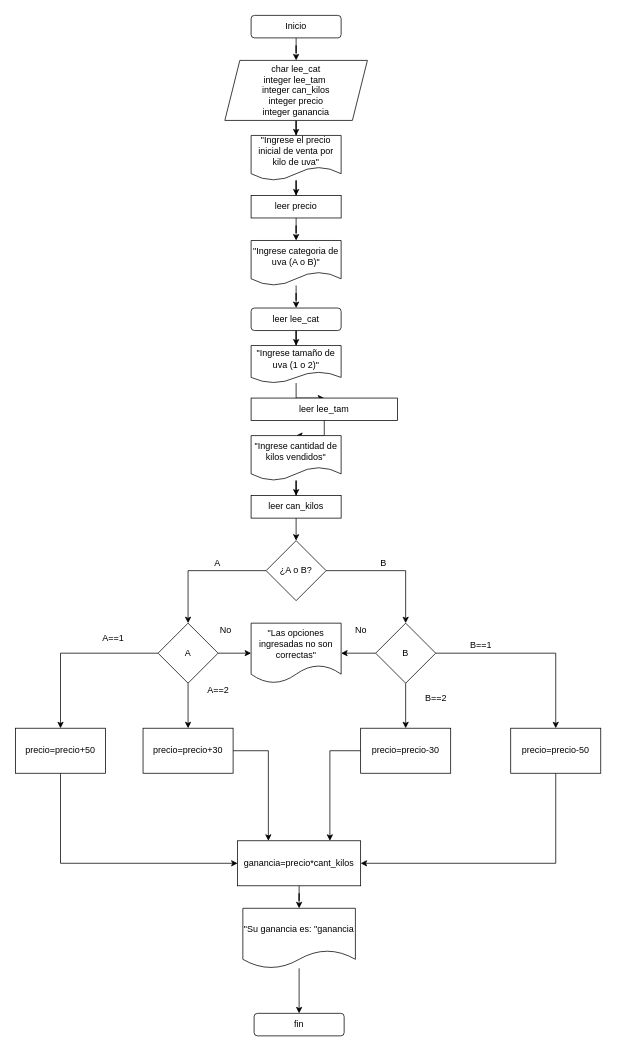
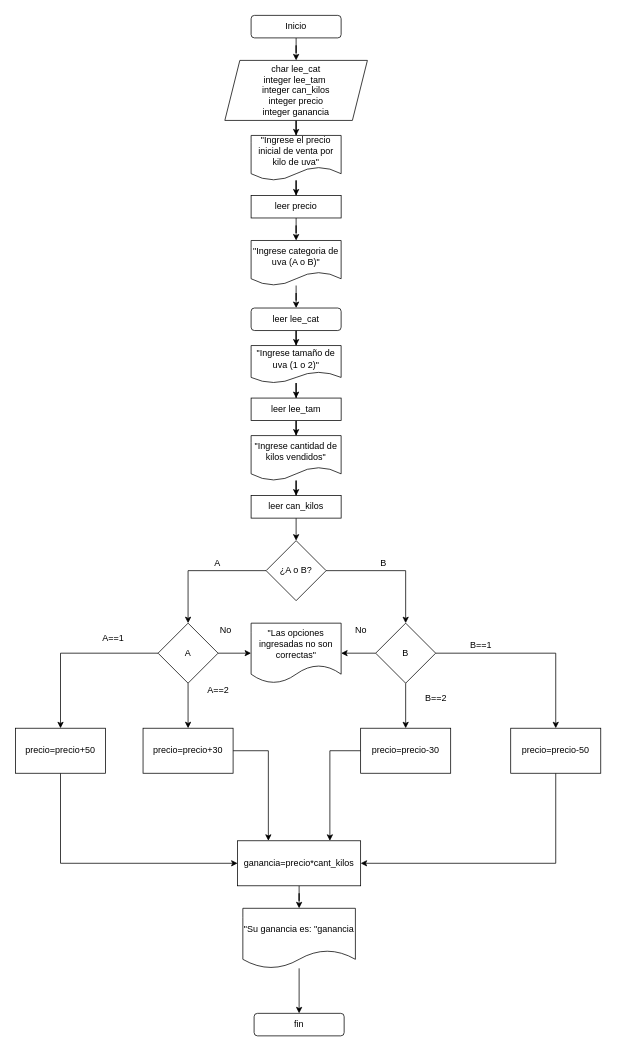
  <mxCell id="0" />
  <mxCell id="1" parent="0" />
  <mxCell id="2" style="edgeStyle=orthogonalEdgeStyle;rounded=0;orthogonalLoop=1;jettySize=auto;html=1;entryX=0.5;entryY=0;entryDx=0;entryDy=0;" edge="1" parent="1" source="3" target="5"><mxGeometry relative="1" as="geometry" /></mxCell>
  <mxCell id="3" value="Inicio" style="rounded=1;whiteSpace=wrap;html=1;" vertex="1" parent="1"><mxGeometry x="334" y="20" width="120" height="30" as="geometry" /></mxCell>
  <mxCell id="4" style="edgeStyle=orthogonalEdgeStyle;rounded=0;orthogonalLoop=1;jettySize=auto;html=1;entryX=0.5;entryY=0;entryDx=0;entryDy=0;" edge="1" parent="1" source="5" target="7"><mxGeometry relative="1" as="geometry" /></mxCell>
  <mxCell id="5" value="&lt;div&gt;&lt;span&gt;char lee_cat&lt;/span&gt;&lt;br&gt;&lt;/div&gt;&lt;div&gt;integer lee_tam&amp;nbsp;&lt;/div&gt;&lt;div&gt;integer can_kilos&lt;/div&gt;&lt;div&gt;integer precio&lt;/div&gt;&lt;div&gt;integer ganancia&lt;/div&gt;" style="shape=parallelogram;perimeter=parallelogramPerimeter;whiteSpace=wrap;html=1;fixedSize=1;" vertex="1" parent="1"><mxGeometry x="299" y="80" width="190" height="80" as="geometry" /></mxCell>
  <mxCell id="6" style="edgeStyle=orthogonalEdgeStyle;rounded=0;orthogonalLoop=1;jettySize=auto;html=1;entryX=0.5;entryY=0;entryDx=0;entryDy=0;" edge="1" parent="1" source="7" target="9"><mxGeometry relative="1" as="geometry" /></mxCell>
  <mxCell id="7" value="&quot;Ingrese el precio inicial de venta por kilo de uva&quot;" style="shape=document;whiteSpace=wrap;html=1;boundedLbl=1;" vertex="1" parent="1"><mxGeometry x="334" y="180" width="120" height="60" as="geometry" /></mxCell>
  <mxCell id="8" style="edgeStyle=orthogonalEdgeStyle;rounded=0;orthogonalLoop=1;jettySize=auto;html=1;entryX=0.5;entryY=0;entryDx=0;entryDy=0;" edge="1" parent="1" source="9" target="11"><mxGeometry relative="1" as="geometry" /></mxCell>
  <mxCell id="9" value="leer precio" style="rounded=0;whiteSpace=wrap;html=1;" vertex="1" parent="1"><mxGeometry x="334" y="260" width="120" height="30" as="geometry" /></mxCell>
  <mxCell id="10" style="edgeStyle=orthogonalEdgeStyle;rounded=0;orthogonalLoop=1;jettySize=auto;html=1;entryX=0.5;entryY=0;entryDx=0;entryDy=0;" edge="1" parent="1" source="11" target="13"><mxGeometry relative="1" as="geometry" /></mxCell>
  <mxCell id="11" value="&quot;Ingrese categoria de uva (A o B)&quot;" style="shape=document;whiteSpace=wrap;html=1;boundedLbl=1;" vertex="1" parent="1"><mxGeometry x="334" y="320" width="120" height="60" as="geometry" /></mxCell>
  <mxCell id="12" style="edgeStyle=orthogonalEdgeStyle;rounded=0;orthogonalLoop=1;jettySize=auto;html=1;" edge="1" parent="1" source="13" target="15"><mxGeometry relative="1" as="geometry" /></mxCell>
  <mxCell id="13" value="leer lee_cat" style="whiteSpace=wrap;html=1;rounded=1;" vertex="1" parent="1"><mxGeometry x="334" y="410" width="120" height="30" as="geometry" /></mxCell>
  <mxCell id="14" style="edgeStyle=orthogonalEdgeStyle;rounded=0;orthogonalLoop=1;jettySize=auto;html=1;entryX=0.5;entryY=0;entryDx=0;entryDy=0;" edge="1" parent="1" source="15" target="17"><mxGeometry relative="1" as="geometry" /></mxCell>
  <mxCell id="15" value="&quot;Ingrese tamaño de uva (1 o 2)&quot;" style="shape=document;whiteSpace=wrap;html=1;boundedLbl=1;" vertex="1" parent="1"><mxGeometry x="334" y="460" width="120" height="50" as="geometry" /></mxCell>
  <mxCell id="16" style="edgeStyle=orthogonalEdgeStyle;rounded=0;orthogonalLoop=1;jettySize=auto;html=1;entryX=0.5;entryY=0;entryDx=0;entryDy=0;" edge="1" parent="1" source="17" target="19"><mxGeometry relative="1" as="geometry" /></mxCell>
- <mxCell id="17" value="leer lee_tam" style="rounded=0;whiteSpace=wrap;html=1;" vertex="1" parent="1"><mxGeometry x="334" y="530" width="195" height="30" as="geometry" /></mxCell>
+ <mxCell id="17" value="leer lee_tam" style="rounded=0;whiteSpace=wrap;html=1;" vertex="1" parent="1"><mxGeometry x="334" y="530" width="120" height="30" as="geometry" /></mxCell>
  <mxCell id="18" style="edgeStyle=orthogonalEdgeStyle;rounded=0;orthogonalLoop=1;jettySize=auto;html=1;entryX=0.5;entryY=0;entryDx=0;entryDy=0;" edge="1" parent="1" source="19" target="21"><mxGeometry relative="1" as="geometry" /></mxCell>
  <mxCell id="19" value="&quot;Ingrese cantidad de kilos vendidos&quot;" style="shape=document;whiteSpace=wrap;html=1;boundedLbl=1;" vertex="1" parent="1"><mxGeometry x="334" y="580" width="120" height="60" as="geometry" /></mxCell>
  <mxCell id="20" style="edgeStyle=orthogonalEdgeStyle;rounded=0;orthogonalLoop=1;jettySize=auto;html=1;exitX=0.5;exitY=1;exitDx=0;exitDy=0;entryX=0.5;entryY=0;entryDx=0;entryDy=0;" edge="1" parent="1" source="21" target="24"><mxGeometry relative="1" as="geometry" /></mxCell>
  <mxCell id="21" value="leer can_kilos" style="rounded=0;whiteSpace=wrap;html=1;" vertex="1" parent="1"><mxGeometry x="334" y="660" width="120" height="30" as="geometry" /></mxCell>
  <mxCell id="22" style="edgeStyle=orthogonalEdgeStyle;rounded=0;orthogonalLoop=1;jettySize=auto;html=1;" edge="1" parent="1" source="24" target="28"><mxGeometry relative="1" as="geometry" /></mxCell>
  <mxCell id="23" style="edgeStyle=orthogonalEdgeStyle;rounded=0;orthogonalLoop=1;jettySize=auto;html=1;" edge="1" parent="1" source="24" target="32"><mxGeometry relative="1" as="geometry"><mxPoint x="540" y="840" as="targetPoint" /></mxGeometry></mxCell>
  <mxCell id="24" value="¿A o B?" style="rhombus;whiteSpace=wrap;html=1;" vertex="1" parent="1"><mxGeometry x="354" y="720" width="80" height="80" as="geometry" /></mxCell>
  <mxCell id="25" style="edgeStyle=orthogonalEdgeStyle;rounded=0;orthogonalLoop=1;jettySize=auto;html=1;exitX=0;exitY=0.5;exitDx=0;exitDy=0;" edge="1" parent="1" source="28" target="36"><mxGeometry relative="1" as="geometry" /></mxCell>
  <mxCell id="26" style="edgeStyle=orthogonalEdgeStyle;rounded=0;orthogonalLoop=1;jettySize=auto;html=1;" edge="1" parent="1" source="28" target="38"><mxGeometry relative="1" as="geometry" /></mxCell>
  <mxCell id="27" style="edgeStyle=orthogonalEdgeStyle;rounded=0;orthogonalLoop=1;jettySize=auto;html=1;entryX=0;entryY=0.5;entryDx=0;entryDy=0;" edge="1" parent="1" source="28" target="47"><mxGeometry relative="1" as="geometry" /></mxCell>
  <mxCell id="28" value="A" style="rhombus;whiteSpace=wrap;html=1;" vertex="1" parent="1"><mxGeometry x="210" y="830" width="80" height="80" as="geometry" /></mxCell>
  <mxCell id="29" style="edgeStyle=orthogonalEdgeStyle;rounded=0;orthogonalLoop=1;jettySize=auto;html=1;entryX=0.5;entryY=0;entryDx=0;entryDy=0;" edge="1" parent="1" source="32" target="42"><mxGeometry relative="1" as="geometry" /></mxCell>
  <mxCell id="30" style="edgeStyle=orthogonalEdgeStyle;rounded=0;orthogonalLoop=1;jettySize=auto;html=1;entryX=0.5;entryY=0;entryDx=0;entryDy=0;" edge="1" parent="1" source="32" target="45"><mxGeometry relative="1" as="geometry" /></mxCell>
  <mxCell id="31" style="edgeStyle=orthogonalEdgeStyle;rounded=0;orthogonalLoop=1;jettySize=auto;html=1;exitX=0;exitY=0.5;exitDx=0;exitDy=0;entryX=1;entryY=0.5;entryDx=0;entryDy=0;" edge="1" parent="1" source="32" target="47"><mxGeometry relative="1" as="geometry" /></mxCell>
  <mxCell id="32" value="B" style="rhombus;whiteSpace=wrap;html=1;" vertex="1" parent="1"><mxGeometry x="500" y="830" width="80" height="80" as="geometry" /></mxCell>
  <mxCell id="33" value="A" style="text;html=1;align=center;verticalAlign=middle;resizable=0;points=[];autosize=1;strokeColor=none;" vertex="1" parent="1"><mxGeometry x="279" y="740" width="20" height="20" as="geometry" /></mxCell>
  <mxCell id="34" value="B" style="text;html=1;align=center;verticalAlign=middle;resizable=0;points=[];autosize=1;strokeColor=none;" vertex="1" parent="1"><mxGeometry x="500" y="740" width="20" height="20" as="geometry" /></mxCell>
  <mxCell id="35" style="edgeStyle=orthogonalEdgeStyle;rounded=0;orthogonalLoop=1;jettySize=auto;html=1;entryX=0;entryY=0.5;entryDx=0;entryDy=0;" edge="1" parent="1" source="36" target="51"><mxGeometry relative="1" as="geometry"><Array as="points"><mxPoint x="80" y="1150" /></Array></mxGeometry></mxCell>
  <mxCell id="36" value="precio=precio+50" style="rounded=0;whiteSpace=wrap;html=1;" vertex="1" parent="1"><mxGeometry x="20" y="970" width="120" height="60" as="geometry" /></mxCell>
  <mxCell id="37" style="edgeStyle=orthogonalEdgeStyle;rounded=0;orthogonalLoop=1;jettySize=auto;html=1;entryX=0.25;entryY=0;entryDx=0;entryDy=0;" edge="1" parent="1" source="38" target="51"><mxGeometry relative="1" as="geometry"><Array as="points"><mxPoint x="357" y="1000" /></Array></mxGeometry></mxCell>
  <mxCell id="38" value="precio=precio+30" style="rounded=0;whiteSpace=wrap;html=1;" vertex="1" parent="1"><mxGeometry x="190" y="970" width="120" height="60" as="geometry" /></mxCell>
  <mxCell id="39" value="A==1" style="text;html=1;align=center;verticalAlign=middle;resizable=0;points=[];autosize=1;strokeColor=none;" vertex="1" parent="1"><mxGeometry x="130" y="840" width="40" height="20" as="geometry" /></mxCell>
  <mxCell id="40" value="A==2" style="text;html=1;align=center;verticalAlign=middle;resizable=0;points=[];autosize=1;strokeColor=none;" vertex="1" parent="1"><mxGeometry x="270" y="910" width="40" height="20" as="geometry" /></mxCell>
  <mxCell id="41" style="edgeStyle=orthogonalEdgeStyle;rounded=0;orthogonalLoop=1;jettySize=auto;html=1;entryX=1;entryY=0.5;entryDx=0;entryDy=0;" edge="1" parent="1" source="42" target="51"><mxGeometry relative="1" as="geometry"><Array as="points"><mxPoint x="740" y="1150" /></Array></mxGeometry></mxCell>
  <mxCell id="42" value="precio=precio-50" style="rounded=0;whiteSpace=wrap;html=1;" vertex="1" parent="1"><mxGeometry x="680" y="970" width="120" height="60" as="geometry" /></mxCell>
  <mxCell id="43" value="B==1" style="text;html=1;align=center;verticalAlign=middle;resizable=0;points=[];autosize=1;strokeColor=none;" vertex="1" parent="1"><mxGeometry x="620" y="850" width="40" height="20" as="geometry" /></mxCell>
  <mxCell id="44" style="edgeStyle=orthogonalEdgeStyle;rounded=0;orthogonalLoop=1;jettySize=auto;html=1;entryX=0.75;entryY=0;entryDx=0;entryDy=0;" edge="1" parent="1" source="45" target="51"><mxGeometry relative="1" as="geometry"><Array as="points"><mxPoint x="439" y="1000" /></Array></mxGeometry></mxCell>
  <mxCell id="45" value="&lt;div&gt;precio=precio-30&lt;/div&gt;" style="rounded=0;whiteSpace=wrap;html=1;" vertex="1" parent="1"><mxGeometry x="480" y="970" width="120" height="60" as="geometry" /></mxCell>
  <mxCell id="46" value="B==2" style="text;html=1;align=center;verticalAlign=middle;resizable=0;points=[];autosize=1;strokeColor=none;" vertex="1" parent="1"><mxGeometry x="560" y="920" width="40" height="20" as="geometry" /></mxCell>
  <mxCell id="47" value="&quot;Las opciones ingresadas no son correctas&quot;" style="shape=document;whiteSpace=wrap;html=1;boundedLbl=1;" vertex="1" parent="1"><mxGeometry x="334" y="830" width="120" height="80" as="geometry" /></mxCell>
  <mxCell id="48" value="No" style="text;html=1;align=center;verticalAlign=middle;resizable=0;points=[];autosize=1;strokeColor=none;" vertex="1" parent="1"><mxGeometry x="465" y="830" width="30" height="20" as="geometry" /></mxCell>
  <mxCell id="49" value="No" style="text;html=1;align=center;verticalAlign=middle;resizable=0;points=[];autosize=1;strokeColor=none;" vertex="1" parent="1"><mxGeometry x="285" y="830" width="30" height="20" as="geometry" /></mxCell>
  <mxCell id="50" style="edgeStyle=orthogonalEdgeStyle;rounded=0;orthogonalLoop=1;jettySize=auto;html=1;" edge="1" parent="1" source="51" target="54"><mxGeometry relative="1" as="geometry" /></mxCell>
  <mxCell id="51" value="ganancia=precio*cant_kilos" style="rounded=0;whiteSpace=wrap;html=1;" vertex="1" parent="1"><mxGeometry x="316" y="1120" width="164" height="60" as="geometry" /></mxCell>
  <mxCell id="52" value="fin" style="rounded=1;whiteSpace=wrap;html=1;" vertex="1" parent="1"><mxGeometry x="338" y="1350" width="120" height="30" as="geometry" /></mxCell>
  <mxCell id="53" style="edgeStyle=orthogonalEdgeStyle;rounded=0;orthogonalLoop=1;jettySize=auto;html=1;" edge="1" parent="1" source="54" target="52"><mxGeometry relative="1" as="geometry" /></mxCell>
  <mxCell id="54" value="&quot;Su ganancia es: &quot;ganancia" style="shape=document;whiteSpace=wrap;html=1;boundedLbl=1;" vertex="1" parent="1"><mxGeometry x="323" y="1210" width="150" height="80" as="geometry" /></mxCell>
